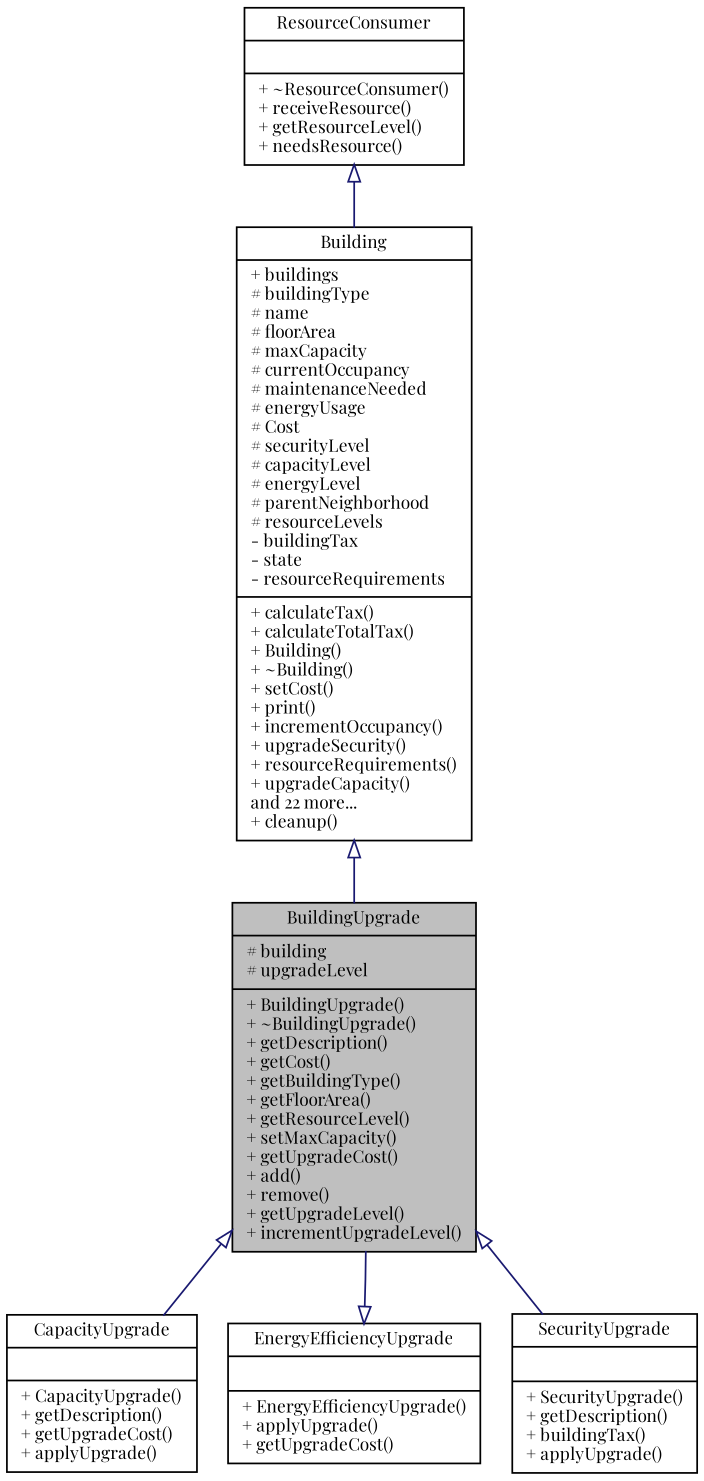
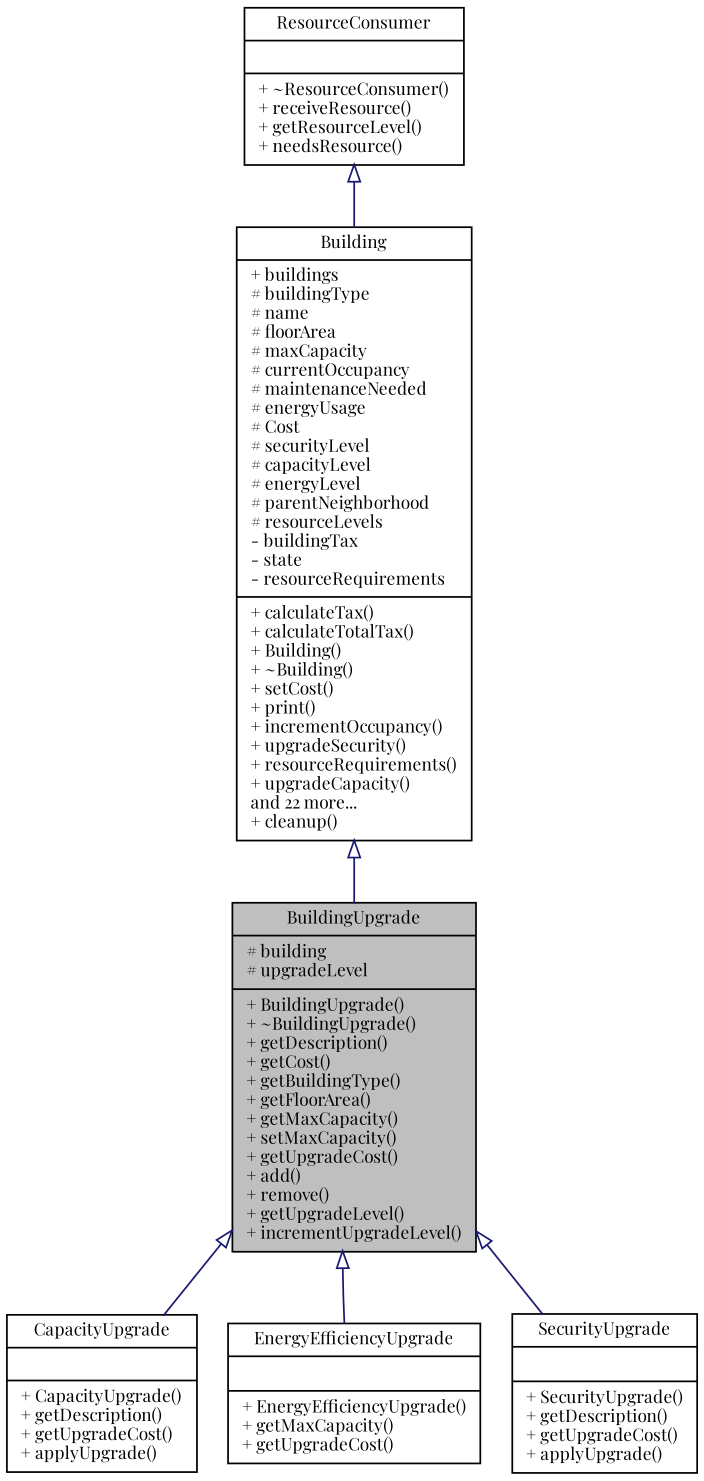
  digraph {
    fontname="Playfair Display"
    node [color=black fillcolor=white fontname="Playfair Display" fontsize=10 shape=record style=filled]
    edge [arrowtail=onormal color=midnightblue dir=back fontname="Playfair Display" fontsize=10 labelfontname=Helvetica labelfontsize=10 style=solid]
-   n1 [fillcolor=grey75 fontcolor=black height=0.2 label="{BuildingUpgrade\n|# building\l# upgradeLevel\l|+ BuildingUpgrade()\l+ ~BuildingUpgrade()\l+ getDescription()\l+ getCost()\l+ getBuildingType()\l+ getFloorArea()\l+ getResourceLevel()\l+ setMaxCapacity()\l+ getUpgradeCost()\l+ add()\l+ remove()\l+ getUpgradeLevel()\l+ incrementUpgradeLevel()\l}" width=0.4]
+   n1 [fillcolor=grey75 fontcolor=black height=0.2 label="{BuildingUpgrade\n|# building\l# upgradeLevel\l|+ BuildingUpgrade()\l+ ~BuildingUpgrade()\l+ getDescription()\l+ getCost()\l+ getBuildingType()\l+ getFloorArea()\l+ getMaxCapacity()\l+ setMaxCapacity()\l+ getUpgradeCost()\l+ add()\l+ remove()\l+ getUpgradeLevel()\l+ incrementUpgradeLevel()\l}" width=0.4]
    n2 [height=0.2 label="{CapacityUpgrade\n||+ CapacityUpgrade()\l+ getDescription()\l+ getUpgradeCost()\l+ applyUpgrade()\l}" width=0.4]
-   n3 [height=0.2 label="{EnergyEfficiencyUpgrade\n||+ EnergyEfficiencyUpgrade()\l+ applyUpgrade()\l+ getUpgradeCost()\l}" width=0.4]
-   n4 [height=0.2 label="{SecurityUpgrade\n||+ SecurityUpgrade()\l+ getDescription()\l+ buildingTax()\l+ applyUpgrade()\l}" width=0.4]
+   n3 [height=0.2 label="{EnergyEfficiencyUpgrade\n||+ EnergyEfficiencyUpgrade()\l+ getMaxCapacity()\l+ getUpgradeCost()\l}" width=0.4]
+   n4 [height=0.2 label="{SecurityUpgrade\n||+ SecurityUpgrade()\l+ getDescription()\l+ getUpgradeCost()\l+ applyUpgrade()\l}" width=0.4]
    n5 [height=0.2 label="{Building\n|+ buildings\l# buildingType\l# name\l# floorArea\l# maxCapacity\l# currentOccupancy\l# maintenanceNeeded\l# energyUsage\l# Cost\l# securityLevel\l# capacityLevel\l# energyLevel\l# parentNeighborhood\l# resourceLevels\l- buildingTax\l- state\l- resourceRequirements\l|+ calculateTax()\l+ calculateTotalTax()\l+ Building()\l+ ~Building()\l+ setCost()\l+ print()\l+ incrementOccupancy()\l+ upgradeSecurity()\l+ resourceRequirements()\l+ upgradeCapacity()\land 22 more...\l+ cleanup()\l}" width=0.4]
    n6 [height=0.2 label="{ResourceConsumer\n||+ ~ResourceConsumer()\l+ receiveResource()\l+ getResourceLevel()\l+ needsResource()\l}" width=0.4]
    n1 -> n2
-   n3 -> n1
+   n1 -> n3
    n1 -> n4
    n5 -> n1
    n6 -> n5
  }
